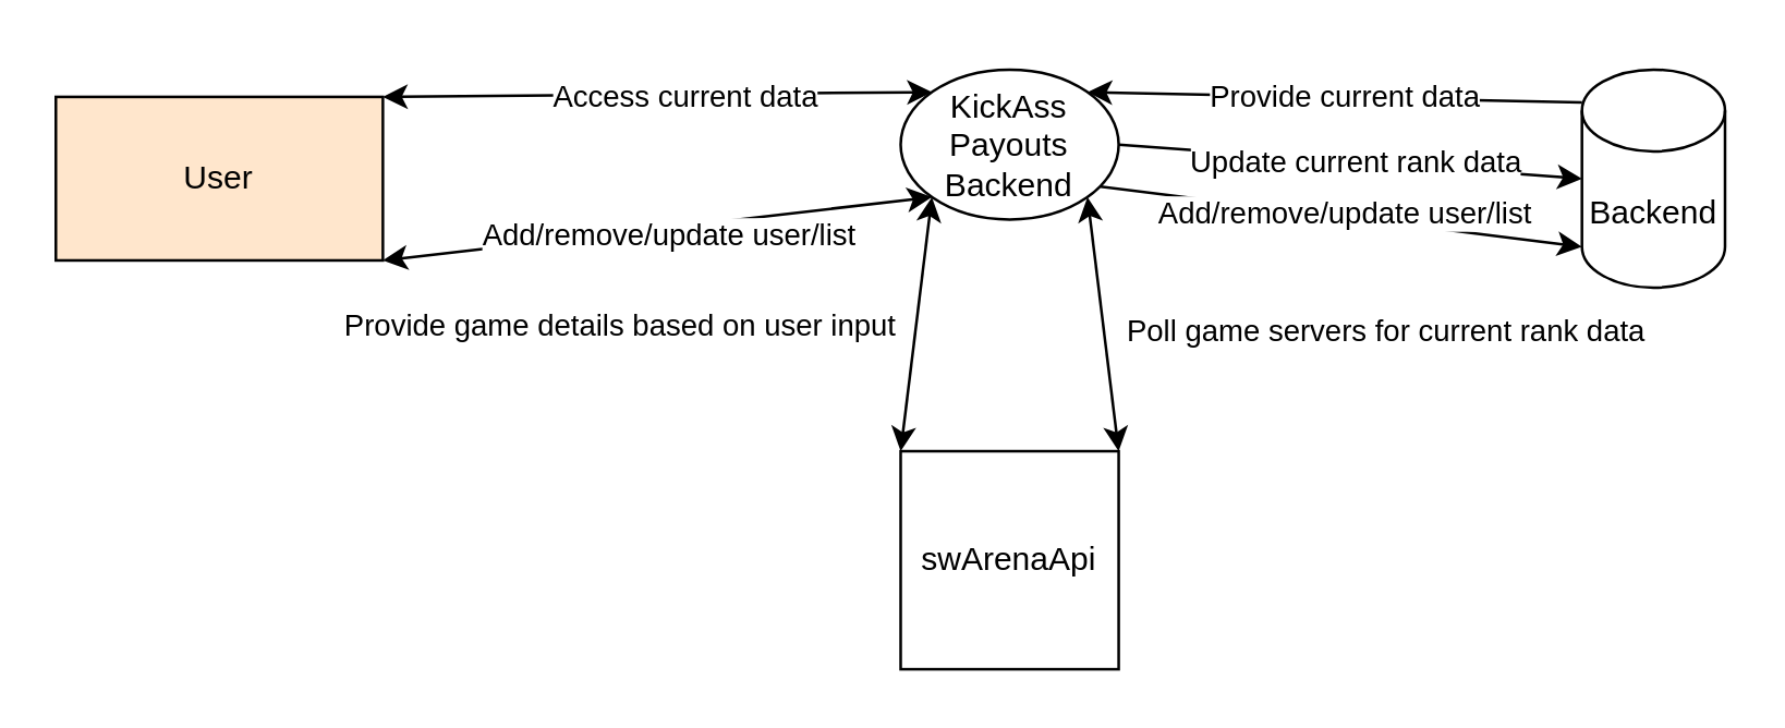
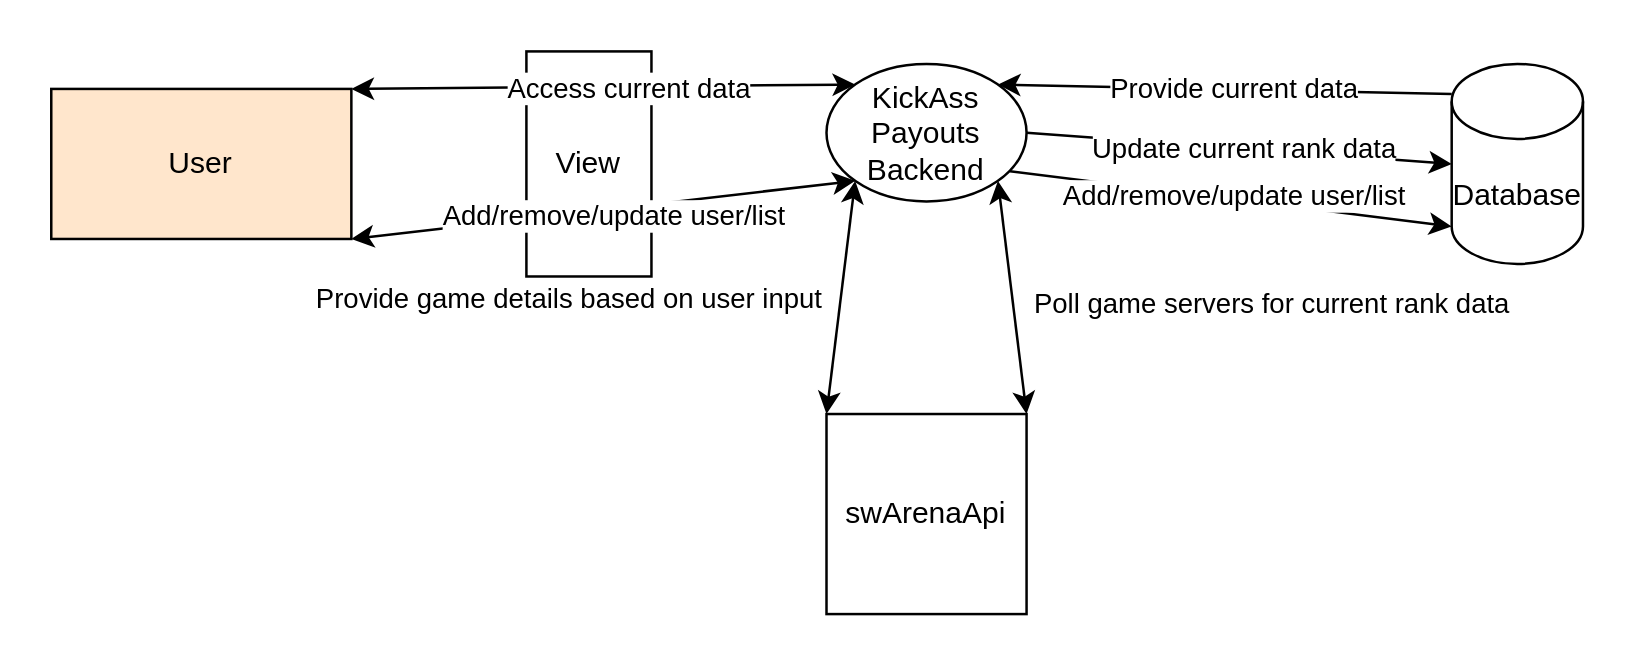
  <mxCell id="0" />
  <mxCell id="1" parent="0" />
+ <mxCell id="2" value="View" style="rounded=0;whiteSpace=wrap;html=1;" vertex="1" parent="1"><mxGeometry x="210" y="20" width="50" height="90" as="geometry" /></mxCell>
  <mxCell id="3" value="KickAss&lt;br&gt;Payouts&lt;br&gt;Backend" style="ellipse;whiteSpace=wrap;html=1;aspect=fixed;" parent="1" vertex="1"><mxGeometry x="330" y="25" width="80" height="55" as="geometry" /></mxCell>
  <mxCell id="4" value="User" style="rounded=0;whiteSpace=wrap;html=1;fillColor=#ffe6cc;" parent="1" vertex="1"><mxGeometry x="20" y="35" width="120" height="60" as="geometry" /></mxCell>
- <mxCell id="5" value="Backend" style="shape=cylinder3;whiteSpace=wrap;html=1;boundedLbl=1;backgroundOutline=1;size=15;" parent="1" vertex="1"><mxGeometry x="580" y="25" width="52.5" height="80" as="geometry" /></mxCell>
+ <mxCell id="5" value="Database" style="shape=cylinder3;whiteSpace=wrap;html=1;boundedLbl=1;backgroundOutline=1;size=15;" parent="1" vertex="1"><mxGeometry x="580" y="25" width="52.5" height="80" as="geometry" /></mxCell>
  <mxCell id="6" value="swArenaApi" style="whiteSpace=wrap;html=1;aspect=fixed;rounded=0;" parent="1" vertex="1"><mxGeometry x="330" y="165" width="80" height="80" as="geometry" /></mxCell>
  <mxCell id="7" value="" style="endArrow=classic;html=1;entryX=0;entryY=1;entryDx=0;entryDy=0;exitX=1;exitY=1;exitDx=0;exitDy=0;startArrow=classic;startFill=1;" parent="1" source="4" target="3" edge="1"><mxGeometry width="50" height="50" relative="1" as="geometry"><mxPoint x="100" y="85" as="sourcePoint" /><mxPoint x="220" y="95" as="targetPoint" /></mxGeometry></mxCell>
  <mxCell id="8" value="Add/remove/update user/list" style="edgeLabel;html=1;align=center;verticalAlign=middle;resizable=0;points=[];" parent="7" vertex="1" connectable="0"><mxGeometry x="-0.154" y="-2" relative="1" as="geometry"><mxPoint x="19.16" y="-1.14" as="offset" /></mxGeometry></mxCell>
  <mxCell id="9" value="" style="endArrow=classic;html=1;exitX=0.917;exitY=0.781;exitDx=0;exitDy=0;entryX=0;entryY=1;entryDx=0;entryDy=-15;entryPerimeter=0;exitPerimeter=0;" parent="1" source="3" target="5" edge="1"><mxGeometry width="50" height="50" relative="1" as="geometry"><mxPoint x="450" y="75" as="sourcePoint" /><mxPoint x="590" y="97" as="targetPoint" /></mxGeometry></mxCell>
  <mxCell id="10" value="Add/remove/update user/list" style="edgeLabel;html=1;align=center;verticalAlign=middle;resizable=0;points=[];" parent="9" vertex="1" connectable="0"><mxGeometry x="-0.154" y="-2" relative="1" as="geometry"><mxPoint x="14.73" y="-1.48" as="offset" /></mxGeometry></mxCell>
  <mxCell id="11" value="" style="endArrow=classic;html=1;entryX=0;entryY=0;entryDx=0;entryDy=0;exitX=0;exitY=1;exitDx=0;exitDy=0;startArrow=classic;startFill=1;" parent="1" source="3" target="6" edge="1"><mxGeometry width="50" height="50" relative="1" as="geometry"><mxPoint x="440" y="155" as="sourcePoint" /><mxPoint x="607.98" y="155" as="targetPoint" /></mxGeometry></mxCell>
  <mxCell id="12" value="Provide game details based on user input" style="edgeLabel;html=1;align=center;verticalAlign=middle;resizable=0;points=[];" parent="11" vertex="1" connectable="0"><mxGeometry x="-0.154" y="-2" relative="1" as="geometry"><mxPoint x="-108" y="7.01" as="offset" /></mxGeometry></mxCell>
  <mxCell id="13" value="" style="endArrow=classic;html=1;exitX=0;exitY=0;exitDx=0;exitDy=0;entryX=1;entryY=0;entryDx=0;entryDy=0;startArrow=classic;startFill=1;" parent="1" source="3" target="4" edge="1"><mxGeometry width="50" height="50" relative="1" as="geometry"><mxPoint x="280" y="225" as="sourcePoint" /><mxPoint x="330" y="175" as="targetPoint" /></mxGeometry></mxCell>
  <mxCell id="14" value="Access current data" style="edgeLabel;html=1;align=center;verticalAlign=middle;resizable=0;points=[];" parent="13" vertex="1" connectable="0"><mxGeometry x="0.323" y="3" relative="1" as="geometry"><mxPoint x="41.67" y="-3" as="offset" /></mxGeometry></mxCell>
  <mxCell id="15" value="" style="endArrow=classic;html=1;entryX=1;entryY=0;entryDx=0;entryDy=0;" parent="1" target="3" edge="1"><mxGeometry width="50" height="50" relative="1" as="geometry"><mxPoint x="580" y="37" as="sourcePoint" /><mxPoint x="410" y="37" as="targetPoint" /></mxGeometry></mxCell>
  <mxCell id="16" value="Provide current data" style="edgeLabel;html=1;align=center;verticalAlign=middle;resizable=0;points=[];" parent="15" vertex="1" connectable="0"><mxGeometry x="0.323" y="3" relative="1" as="geometry"><mxPoint x="32.5" y="-3" as="offset" /></mxGeometry></mxCell>
  <mxCell id="17" value="" style="endArrow=classic;html=1;entryX=1;entryY=0;entryDx=0;entryDy=0;exitX=1;exitY=1;exitDx=0;exitDy=0;startArrow=classic;startFill=1;" parent="1" source="3" target="6" edge="1"><mxGeometry width="50" height="50" relative="1" as="geometry"><mxPoint x="440" y="105.005" as="sourcePoint" /><mxPoint x="440.296" y="188.736" as="targetPoint" /></mxGeometry></mxCell>
  <mxCell id="18" value="Poll game servers for current rank data" style="edgeLabel;html=1;align=center;verticalAlign=middle;resizable=0;points=[];" parent="17" vertex="1" connectable="0"><mxGeometry x="0.203" relative="1" as="geometry"><mxPoint x="101.6" y="-7.98" as="offset" /></mxGeometry></mxCell>
  <mxCell id="19" value="" style="endArrow=classic;html=1;exitX=1;exitY=0.5;exitDx=0;exitDy=0;entryX=0;entryY=0.5;entryDx=0;entryDy=0;entryPerimeter=0;" parent="1" source="3" target="5" edge="1"><mxGeometry width="50" height="50" relative="1" as="geometry"><mxPoint x="413.36" y="97.48" as="sourcePoint" /><mxPoint x="590" y="100" as="targetPoint" /></mxGeometry></mxCell>
  <mxCell id="20" value="Update current rank data" style="edgeLabel;html=1;align=center;verticalAlign=middle;resizable=0;points=[];" parent="19" vertex="1" connectable="0"><mxGeometry x="-0.154" y="-2" relative="1" as="geometry"><mxPoint x="14.73" y="-1.48" as="offset" /></mxGeometry></mxCell>
